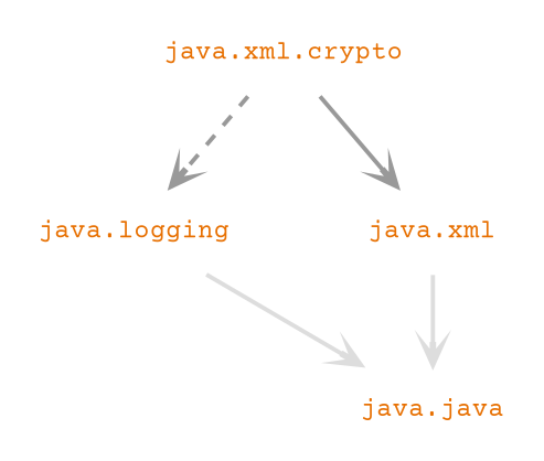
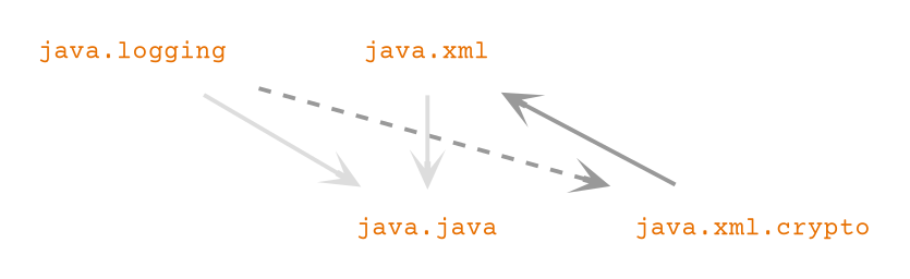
  digraph {
    fontname="Courier Prime"
    nodesep=.5
    pencolor=transparent
    ranksep=0.600000
    node [fontcolor="#e76f00" fontname="Courier Prime" fontsize=12 group=java margin=".2,.2" shape=plaintext]
    edge [arrowhead=open arrowsize=1 color="#dddddd" fontname="Courier Prime" penwidth=2 weight=10]
    "java.logging"
    "java.xml"
    n3 [label="java.java"]
    "java.xml.crypto"
    subgraph sub_1 {
      rank=same
      "java.logging"
      "java.xml"
    }
    subgraph sub_2 {
      "java.logging"
      "java.xml"
      n3
      "java.xml.crypto"
    }
    subgraph sub_3 {
    }
    "java.logging" -> n3
    "java.xml" -> n3 [weight=10000]
-   "java.xml.crypto" -> "java.logging" [color="#999999" style=dashed]
+   "java.logging" -> "java.xml.crypto" [color="#999999" style=dashed]
    "java.xml.crypto" -> "java.xml" [color="#999999"]
  }
